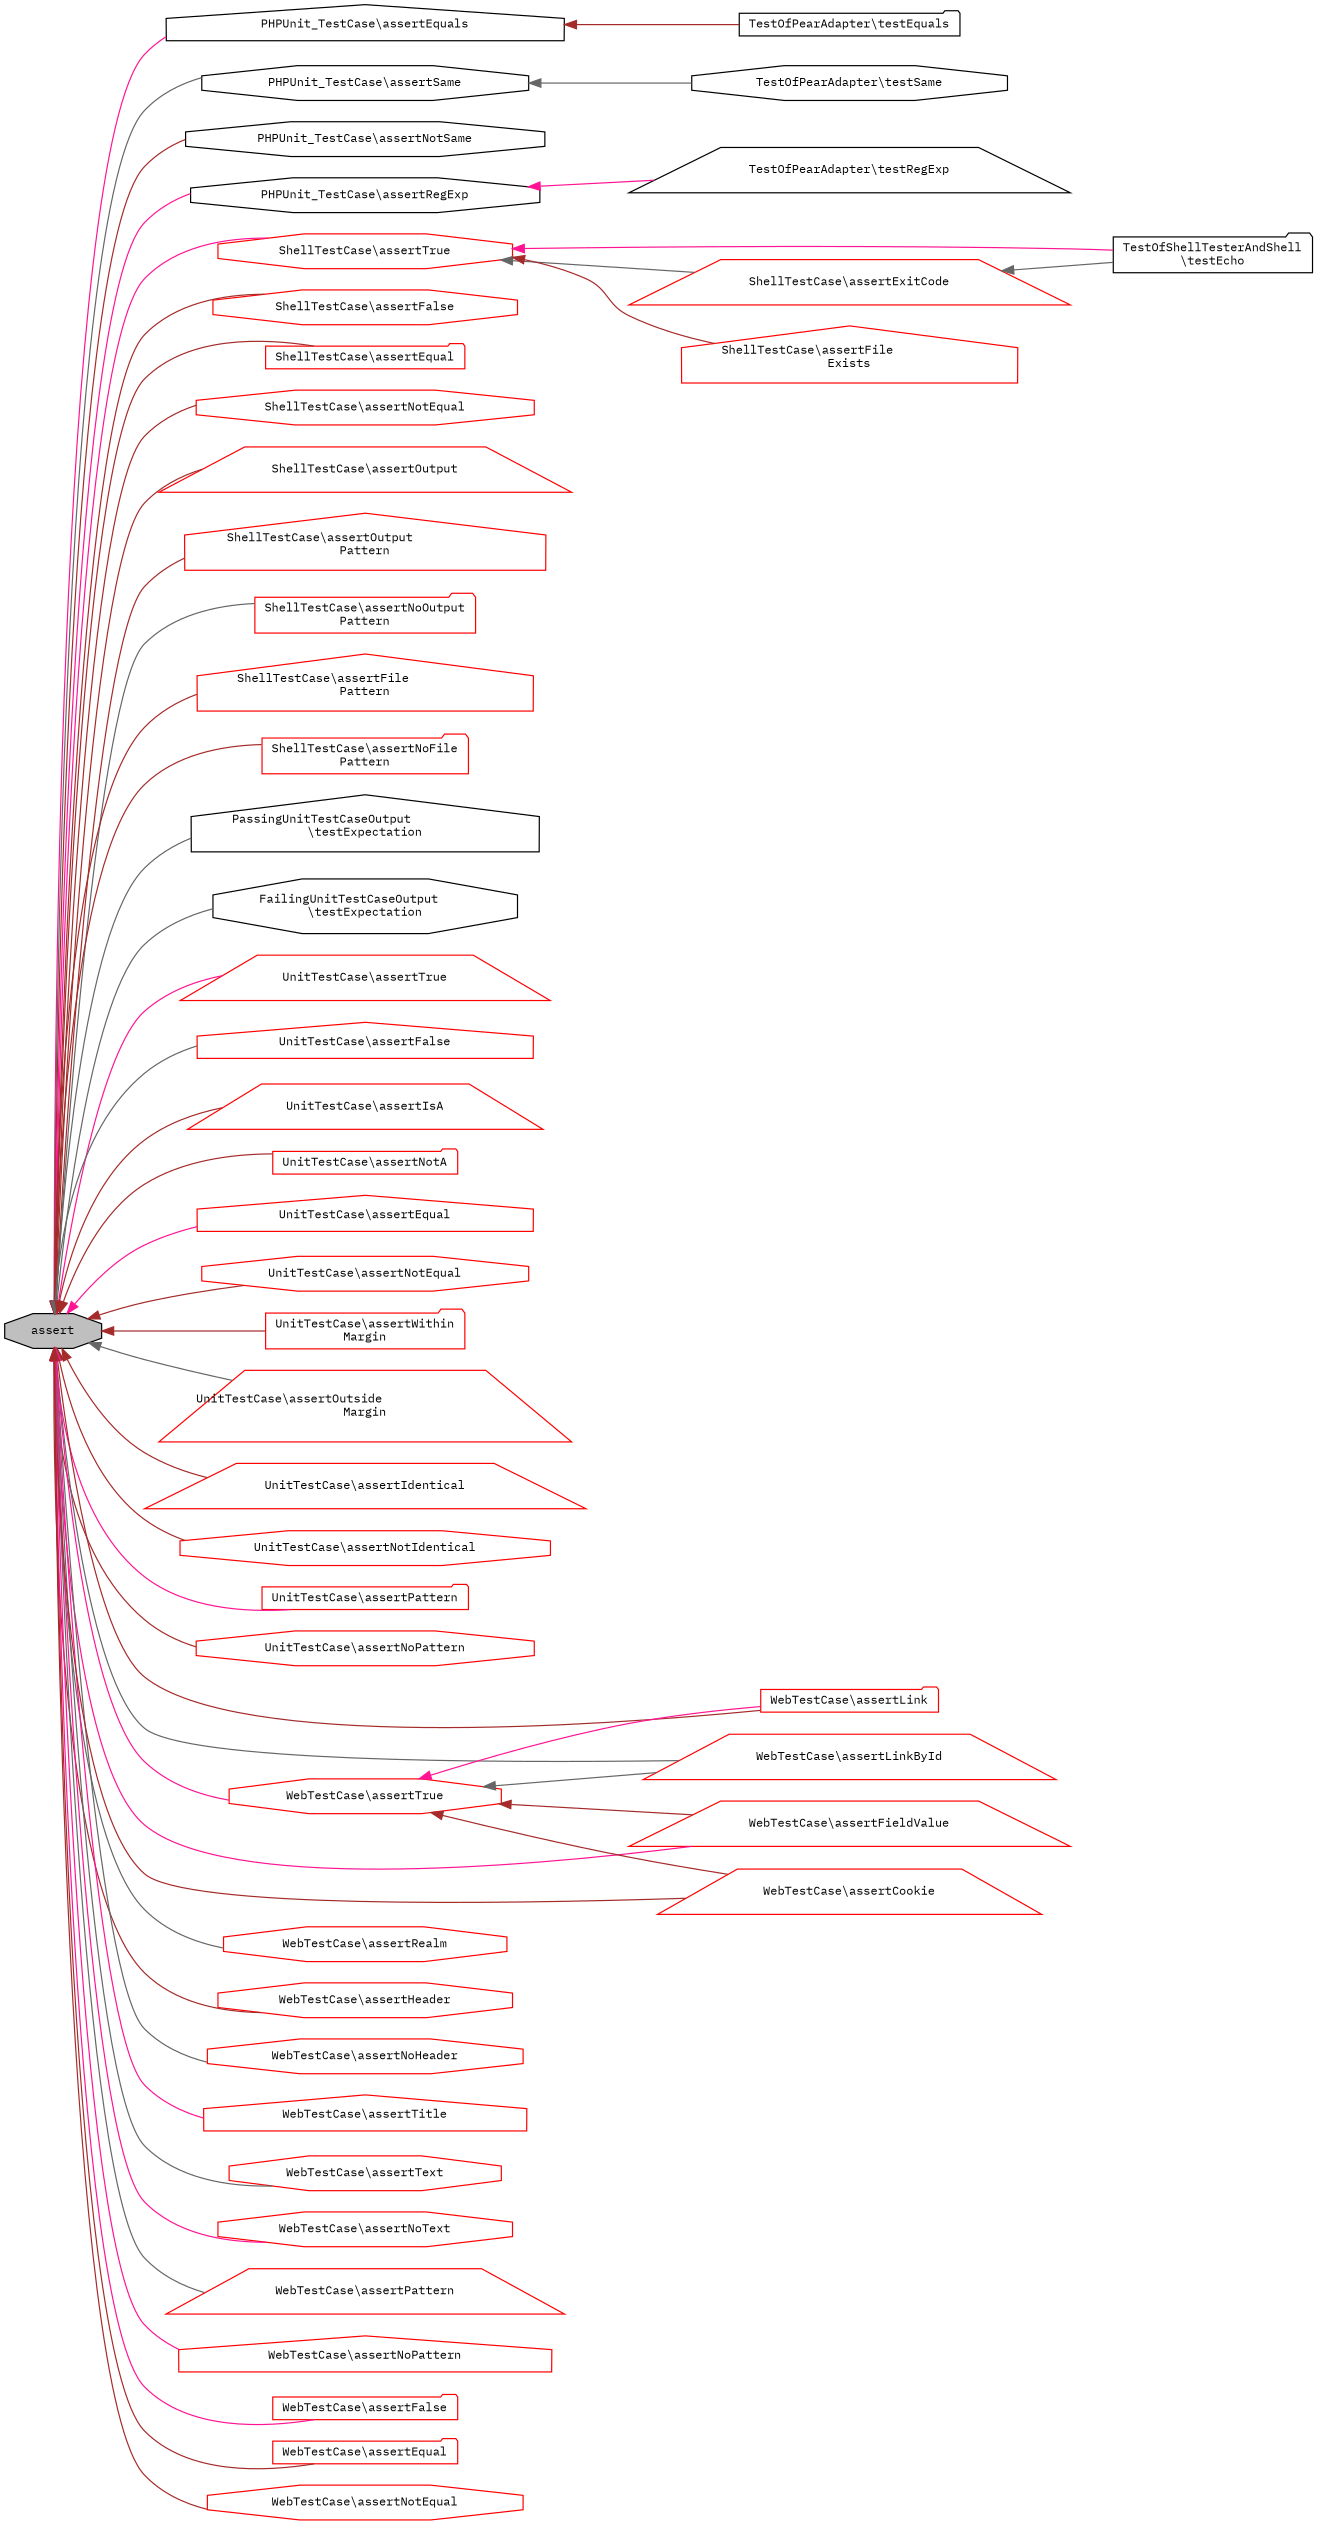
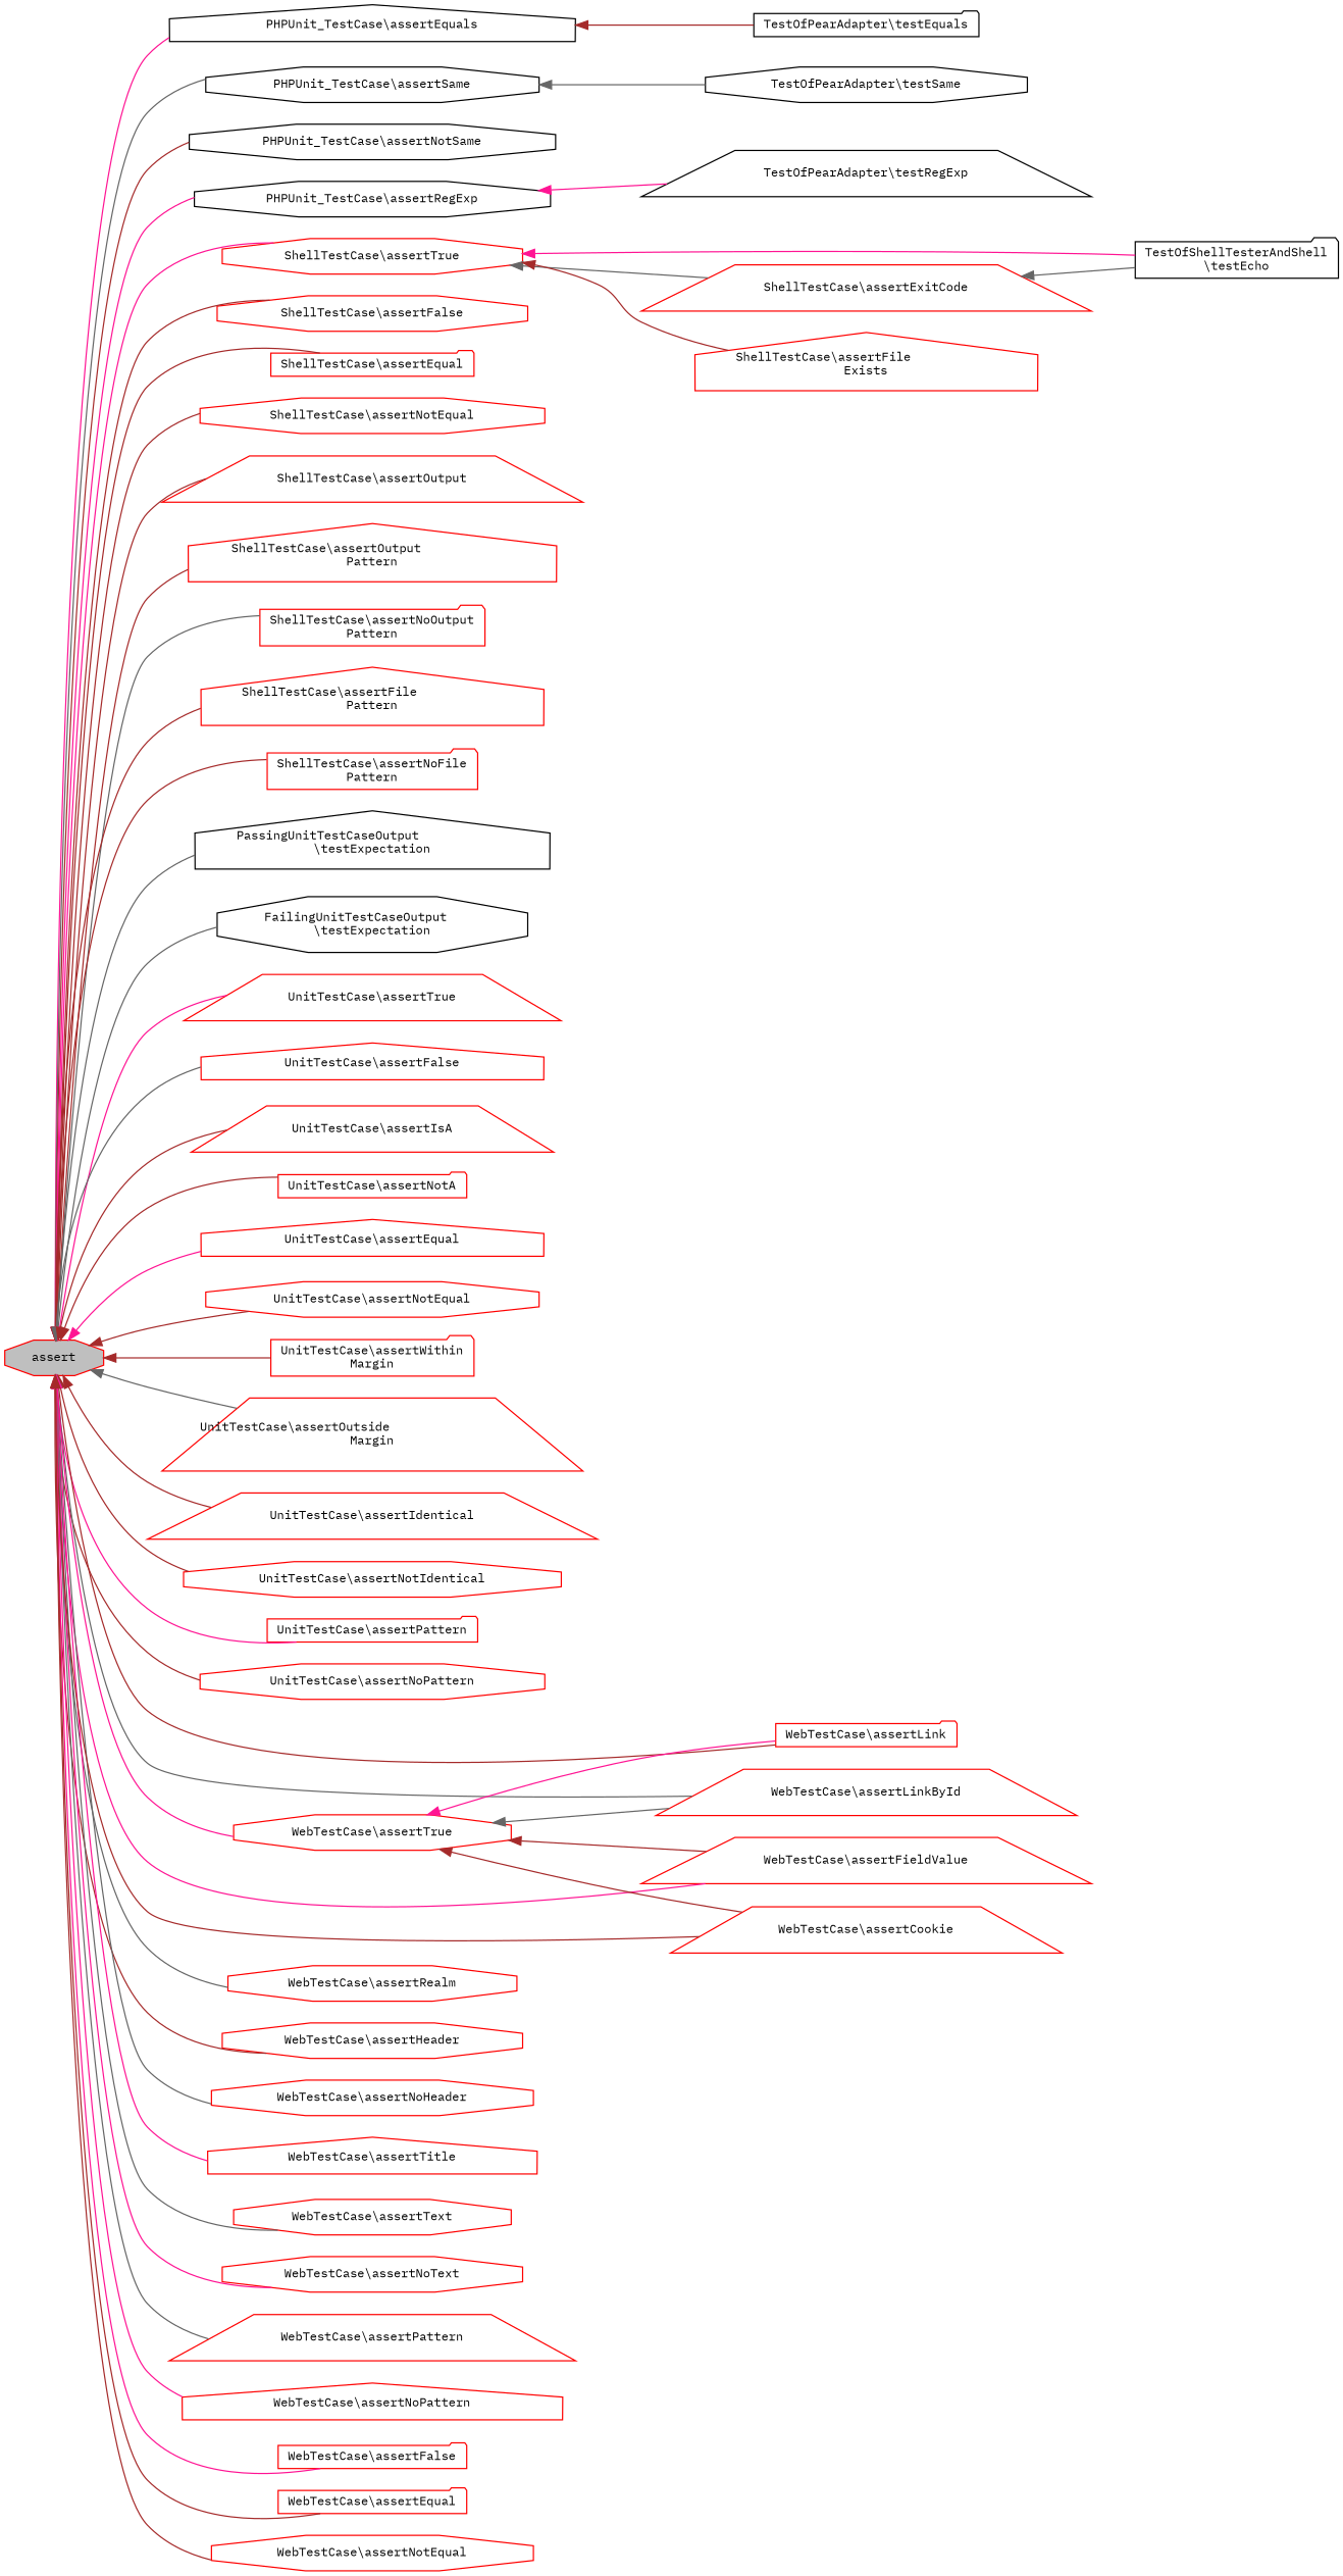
  digraph {
    rankdir=LR
    fontname="IBM Plex Mono"
    node [color=red fillcolor=white fontname="IBM Plex Mono" fontsize=10 shape=octagon style=filled]
    edge [color=brown dir=back fontname="IBM Plex Mono" fontsize=10 labelfontname=Helvetica labelfontsize=10 style=solid]
-   n1 [color=black fillcolor=grey75 fontcolor=black height=0.2 label=assert width=0.4]
+   n1 [fillcolor=grey75 fontcolor=black height=0.2 label=assert width=0.4]
    n2 [color=black height=0.2 label="PHPUnit_TestCase\\assertEquals" shape=house width=0.4]
    n3 [color=black height=0.2 label="PHPUnit_TestCase\\assertSame" width=0.4]
    n4 [color=black height=0.2 label="PHPUnit_TestCase\\assertNotSame" width=0.4]
    n5 [color=black height=0.2 label="PHPUnit_TestCase\\assertRegExp" width=0.4]
    n6 [height=0.2 label="ShellTestCase\\assertTrue" width=0.4]
    n7 [height=0.2 label="ShellTestCase\\assertFalse" width=0.4]
    n8 [height=0.2 label="ShellTestCase\\assertEqual" shape=folder width=0.4]
    n9 [height=0.2 label="ShellTestCase\\assertNotEqual" width=0.4]
    n10 [height=0.2 label="ShellTestCase\\assertOutput" shape=trapezium width=0.4]
    n11 [height=0.2 label="ShellTestCase\\assertOutput\lPattern" shape=house width=0.4]
    n12 [height=0.2 label="ShellTestCase\\assertNoOutput\lPattern" shape=folder width=0.4]
    n13 [height=0.2 label="ShellTestCase\\assertFile\lPattern" shape=house width=0.4]
    n14 [height=0.2 label="ShellTestCase\\assertNoFile\lPattern" shape=folder width=0.4]
    n15 [color=black height=0.2 label="PassingUnitTestCaseOutput\l\\testExpectation" shape=house width=0.4]
    n16 [color=black height=0.2 label="FailingUnitTestCaseOutput\l\\testExpectation" width=0.4]
    n17 [height=0.2 label="UnitTestCase\\assertTrue" shape=trapezium width=0.4]
    n18 [height=0.2 label="UnitTestCase\\assertFalse" shape=house width=0.4]
    n19 [height=0.2 label="UnitTestCase\\assertIsA" shape=trapezium width=0.4]
    n20 [height=0.2 label="UnitTestCase\\assertNotA" shape=folder width=0.4]
    n21 [height=0.2 label="UnitTestCase\\assertEqual" shape=house width=0.4]
    n22 [height=0.2 label="UnitTestCase\\assertNotEqual" width=0.4]
    n23 [height=0.2 label="UnitTestCase\\assertWithin\lMargin" shape=folder width=0.4]
    n24 [height=0.2 label="UnitTestCase\\assertOutside\lMargin" shape=trapezium width=0.4]
    n25 [height=0.2 label="UnitTestCase\\assertIdentical" shape=trapezium width=0.4]
    n26 [height=0.2 label="UnitTestCase\\assertNotIdentical" width=0.4]
    n27 [height=0.2 label="UnitTestCase\\assertPattern" shape=folder width=0.4]
    n28 [height=0.2 label="UnitTestCase\\assertNoPattern" width=0.4]
    n29 [height=0.2 label="WebTestCase\\assertLink" shape=folder width=0.4]
    n30 [height=0.2 label="WebTestCase\\assertLinkById" shape=trapezium width=0.4]
    n31 [height=0.2 label="WebTestCase\\assertFieldValue" shape=trapezium width=0.4]
    n32 [height=0.2 label="WebTestCase\\assertRealm" width=0.4]
    n33 [height=0.2 label="WebTestCase\\assertHeader" width=0.4]
    n34 [height=0.2 label="WebTestCase\\assertNoHeader" width=0.4]
    n35 [height=0.2 label="WebTestCase\\assertTitle" shape=house width=0.4]
    n36 [height=0.2 label="WebTestCase\\assertText" width=0.4]
    n37 [height=0.2 label="WebTestCase\\assertNoText" width=0.4]
    n38 [height=0.2 label="WebTestCase\\assertPattern" shape=trapezium width=0.4]
    n39 [height=0.2 label="WebTestCase\\assertNoPattern" shape=house width=0.4]
    n40 [height=0.2 label="WebTestCase\\assertCookie" shape=trapezium width=0.4]
    n41 [height=0.2 label="WebTestCase\\assertTrue" width=0.4]
    n42 [height=0.2 label="WebTestCase\\assertFalse" shape=folder width=0.4]
    n43 [height=0.2 label="WebTestCase\\assertEqual" shape=folder width=0.4]
    n44 [height=0.2 label="WebTestCase\\assertNotEqual" width=0.4]
    n45 [color=black height=0.2 label="TestOfPearAdapter\\testEquals" shape=folder width=0.4]
    n46 [color=black height=0.2 label="TestOfPearAdapter\\testSame" width=0.4]
    n47 [color=black height=0.2 label="TestOfPearAdapter\\testRegExp" shape=trapezium width=0.4]
    n48 [height=0.2 label="ShellTestCase\\assertExitCode" shape=trapezium width=0.4]
    n49 [color=black height=0.2 label="TestOfShellTesterAndShell\l\\testEcho" shape=folder width=0.4]
    n50 [height=0.2 label="ShellTestCase\\assertFile\lExists" shape=house width=0.4]
    n1 -> n2 [color=deeppink]
    n1 -> n3 [color=gray40]
    n1 -> n4
    n1 -> n5 [color=deeppink]
    n1 -> n6 [color=deeppink]
    n1 -> n7
    n1 -> n8
    n1 -> n9
    n1 -> n10
    n1 -> n11
    n1 -> n12 [color=gray40]
    n1 -> n13
    n1 -> n14
    n1 -> n15 [color=gray40]
    n1 -> n16 [color=gray40]
    n1 -> n17 [color=deeppink]
    n1 -> n18 [color=gray40]
    n1 -> n19
    n1 -> n20
    n1 -> n21 [color=deeppink]
    n1 -> n22
    n1 -> n23
    n1 -> n24 [color=gray40]
    n1 -> n25
    n1 -> n26
    n1 -> n27 [color=deeppink]
    n1 -> n28
    n1 -> n29
    n1 -> n30 [color=gray40]
    n1 -> n31 [color=deeppink]
    n1 -> n32 [color=gray40]
    n1 -> n33
    n1 -> n34 [color=gray40]
    n1 -> n35 [color=deeppink]
    n1 -> n36 [color=gray40]
    n1 -> n37 [color=deeppink]
    n1 -> n38 [color=gray40]
    n1 -> n39 [color=deeppink]
    n1 -> n40
    n1 -> n41 [color=deeppink]
    n1 -> n42 [color=deeppink]
    n1 -> n43
    n1 -> n44
    n2 -> n45
    n3 -> n46 [color=gray40]
    n5 -> n47 [color=deeppink]
    n6 -> n48 [color=gray40]
    n6 -> n49 [color=deeppink]
    n6 -> n50
    n41 -> n29 [color=deeppink]
    n41 -> n30 [color=gray40]
    n41 -> n31
    n41 -> n40
    n48 -> n49 [color=gray40]
  }
